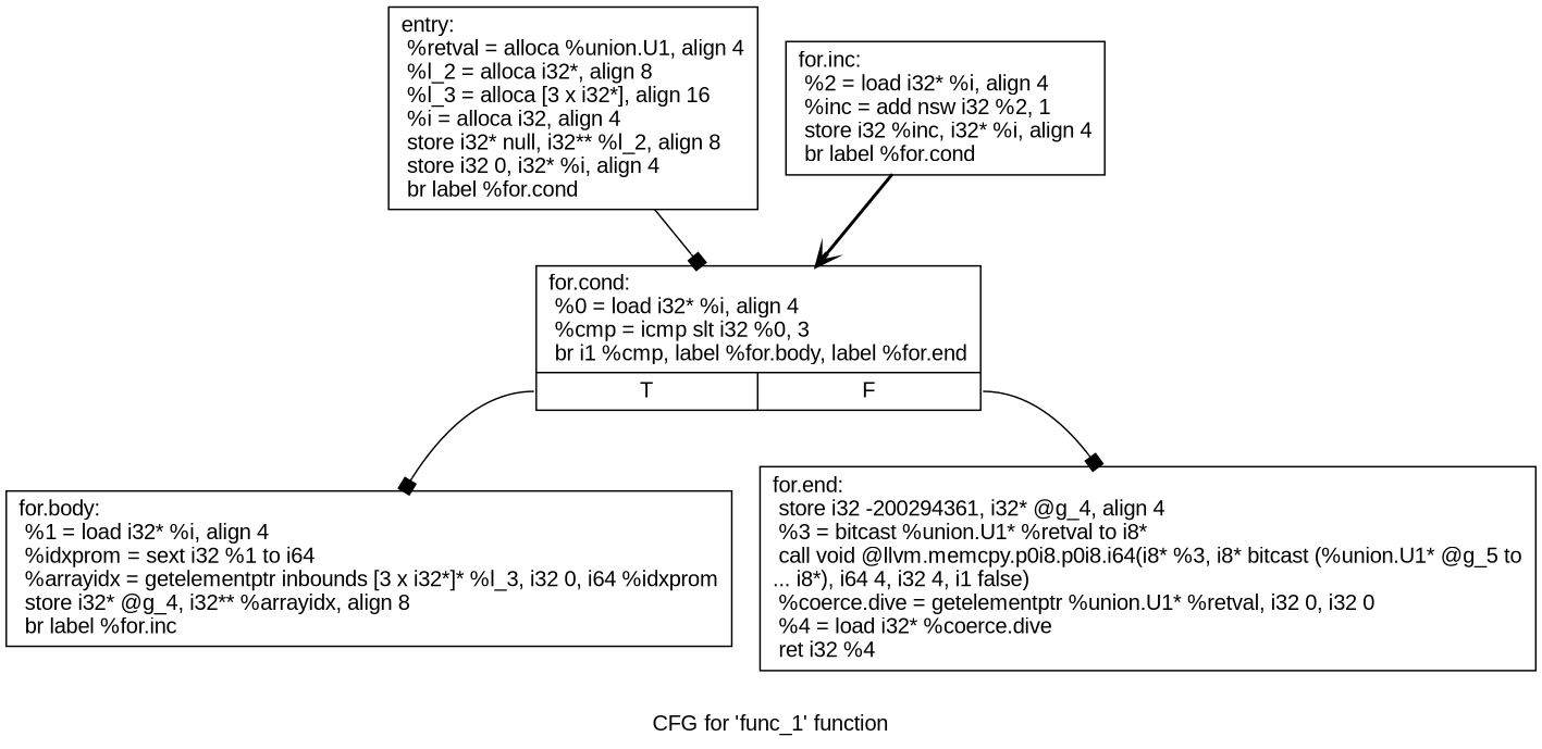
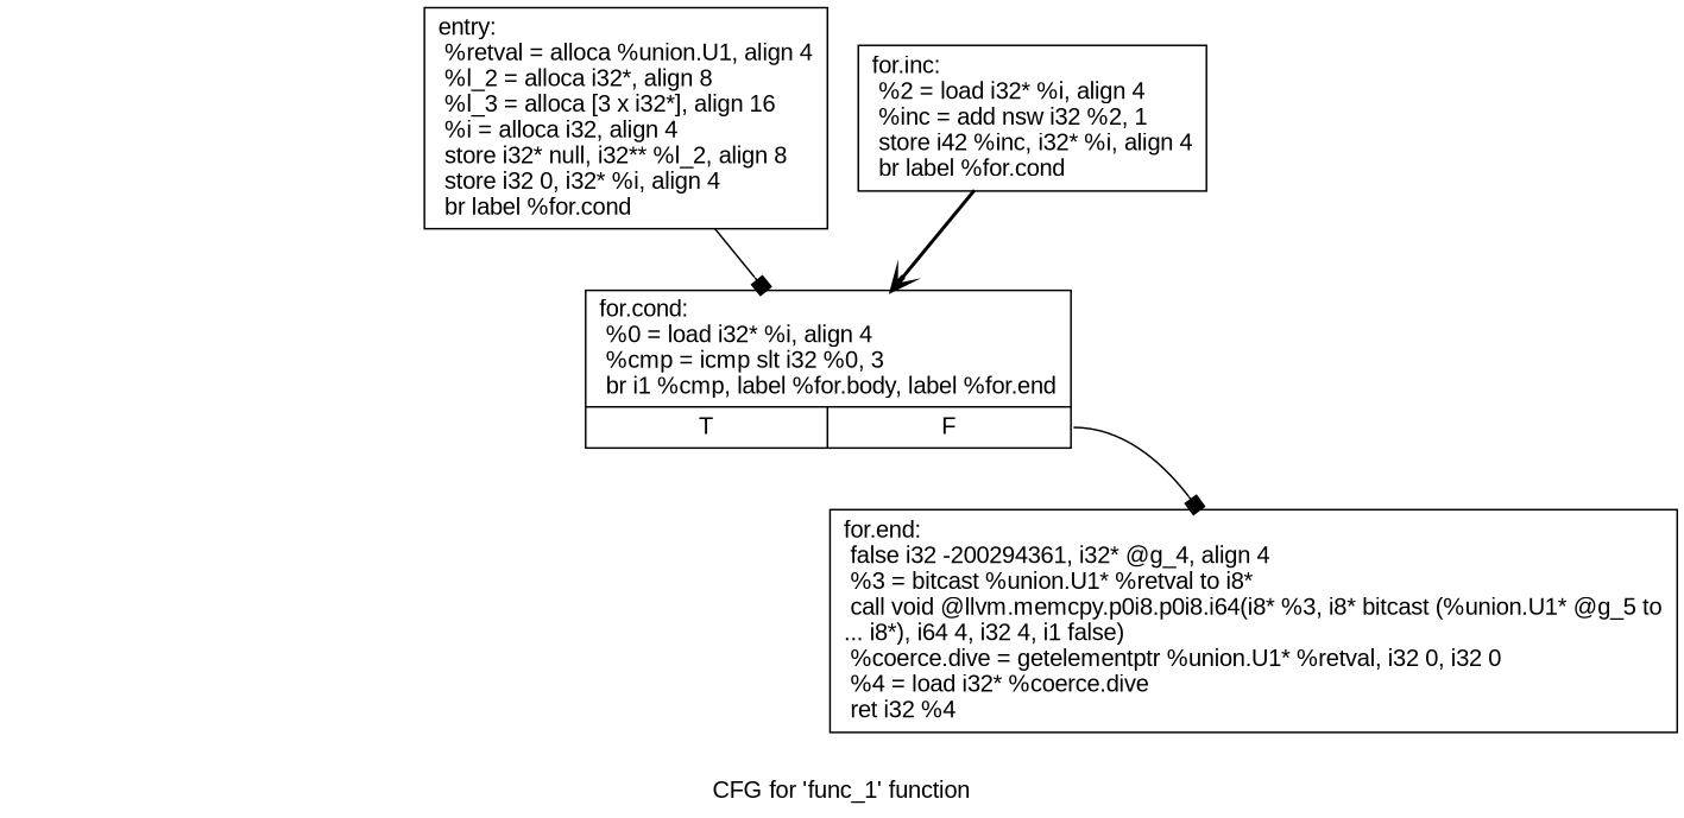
  digraph {
    fontname="Liberation Sans"
    label="CFG for 'func_1' function"
    node [fontname="Liberation Sans" shape=record]
    edge [arrowhead=box fontname="Liberation Sans" style=solid]
    n1 [label="{entry:\l  %retval = alloca %union.U1, align 4\l  %l_2 = alloca i32*, align 8\l  %l_3 = alloca [3 x i32*], align 16\l  %i = alloca i32, align 4\l  store i32* null, i32** %l_2, align 8\l  store i32 0, i32* %i, align 4\l  br label %for.cond\l}"]
    n2 [label="{for.cond:                                         \l  %0 = load i32* %i, align 4\l  %cmp = icmp slt i32 %0, 3\l  br i1 %cmp, label %for.body, label %for.end\l|{<s0>T|<s1>F}}"]
-   n3 [label="{for.body:                                         \l  %1 = load i32* %i, align 4\l  %idxprom = sext i32 %1 to i64\l  %arrayidx = getelementptr inbounds [3 x i32*]* %l_3, i32 0, i64 %idxprom\l  store i32* @g_4, i32** %arrayidx, align 8\l  br label %for.inc\l}"]
-   n4 [label="{for.end:                                          \l  store i32 -200294361, i32* @g_4, align 4\l  %3 = bitcast %union.U1* %retval to i8*\l  call void @llvm.memcpy.p0i8.p0i8.i64(i8* %3, i8* bitcast (%union.U1* @g_5 to\l... i8*), i64 4, i32 4, i1 false)\l  %coerce.dive = getelementptr %union.U1* %retval, i32 0, i32 0\l  %4 = load i32* %coerce.dive\l  ret i32 %4\l}"]
-   n5 [label="{for.inc:                                          \l  %2 = load i32* %i, align 4\l  %inc = add nsw i32 %2, 1\l  store i32 %inc, i32* %i, align 4\l  br label %for.cond\l}"]
+   n4 [label="{for.end:                                          \l  false i32 -200294361, i32* @g_4, align 4\l  %3 = bitcast %union.U1* %retval to i8*\l  call void @llvm.memcpy.p0i8.p0i8.i64(i8* %3, i8* bitcast (%union.U1* @g_5 to\l... i8*), i64 4, i32 4, i1 false)\l  %coerce.dive = getelementptr %union.U1* %retval, i32 0, i32 0\l  %4 = load i32* %coerce.dive\l  ret i32 %4\l}"]
+   n5 [label="{for.inc:                                          \l  %2 = load i32* %i, align 4\l  %inc = add nsw i32 %2, 1\l  store i42 %inc, i32* %i, align 4\l  br label %for.cond\l}"]
    n1 -> n2
-   n2 -> n3 [tailport=s0]
    n2 -> n4 [tailport=s1]
    n5 -> n2 [arrowhead=vee style=bold]
  }
